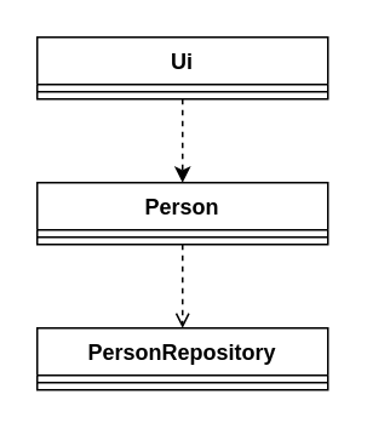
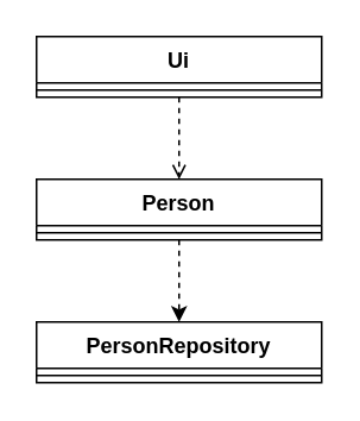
  <mxCell id="0" />
  <mxCell id="1" parent="0" />
- <mxCell id="2" style="edgeStyle=orthogonalEdgeStyle;rounded=0;orthogonalLoop=1;jettySize=auto;html=1;entryX=0.5;entryY=0;entryDx=0;entryDy=0;dashed=1;endArrow=open;" edge="1" parent="1" source="3" target="8"><mxGeometry relative="1" as="geometry" /></mxCell>
+ <mxCell id="2" style="edgeStyle=orthogonalEdgeStyle;rounded=0;orthogonalLoop=1;jettySize=auto;html=1;entryX=0.5;entryY=0;entryDx=0;entryDy=0;dashed=1;" edge="1" parent="1" source="3" target="8"><mxGeometry relative="1" as="geometry" /></mxCell>
  <mxCell id="3" value="Person" style="swimlane;fontStyle=1;align=center;verticalAlign=top;childLayout=stackLayout;horizontal=1;startSize=26;horizontalStack=0;resizeParent=1;resizeParentMax=0;resizeLast=0;collapsible=1;marginBottom=0;" vertex="1" parent="1"><mxGeometry x="20" y="100" width="160" height="34" as="geometry" /></mxCell>
  <mxCell id="4" value="" style="line;strokeWidth=1;fillColor=none;align=left;verticalAlign=middle;spacingTop=-1;spacingLeft=3;spacingRight=3;rotatable=0;labelPosition=right;points=[];portConstraint=eastwest;" vertex="1" parent="3"><mxGeometry y="26" width="160" height="8" as="geometry" /></mxCell>
- <mxCell id="5" style="edgeStyle=orthogonalEdgeStyle;rounded=0;orthogonalLoop=1;jettySize=auto;html=1;entryX=0.5;entryY=0;entryDx=0;entryDy=0;dashed=1;" edge="1" parent="1" source="6" target="3"><mxGeometry relative="1" as="geometry" /></mxCell>
+ <mxCell id="5" style="edgeStyle=orthogonalEdgeStyle;rounded=0;orthogonalLoop=1;jettySize=auto;html=1;entryX=0.5;entryY=0;entryDx=0;entryDy=0;dashed=1;endArrow=open;" edge="1" parent="1" source="6" target="3"><mxGeometry relative="1" as="geometry" /></mxCell>
  <mxCell id="6" value="Ui" style="swimlane;fontStyle=1;align=center;verticalAlign=top;childLayout=stackLayout;horizontal=1;startSize=26;horizontalStack=0;resizeParent=1;resizeParentMax=0;resizeLast=0;collapsible=1;marginBottom=0;" vertex="1" parent="1"><mxGeometry x="20" y="20" width="160" height="34" as="geometry" /></mxCell>
  <mxCell id="7" value="" style="line;strokeWidth=1;fillColor=none;align=left;verticalAlign=middle;spacingTop=-1;spacingLeft=3;spacingRight=3;rotatable=0;labelPosition=right;points=[];portConstraint=eastwest;" vertex="1" parent="6"><mxGeometry y="26" width="160" height="8" as="geometry" /></mxCell>
  <mxCell id="8" value="PersonRepository" style="swimlane;fontStyle=1;align=center;verticalAlign=top;childLayout=stackLayout;horizontal=1;startSize=26;horizontalStack=0;resizeParent=1;resizeParentMax=0;resizeLast=0;collapsible=1;marginBottom=0;" vertex="1" parent="1"><mxGeometry x="20" y="180" width="160" height="34" as="geometry" /></mxCell>
  <mxCell id="9" value="" style="line;strokeWidth=1;fillColor=none;align=left;verticalAlign=middle;spacingTop=-1;spacingLeft=3;spacingRight=3;rotatable=0;labelPosition=right;points=[];portConstraint=eastwest;" vertex="1" parent="8"><mxGeometry y="26" width="160" height="8" as="geometry" /></mxCell>
